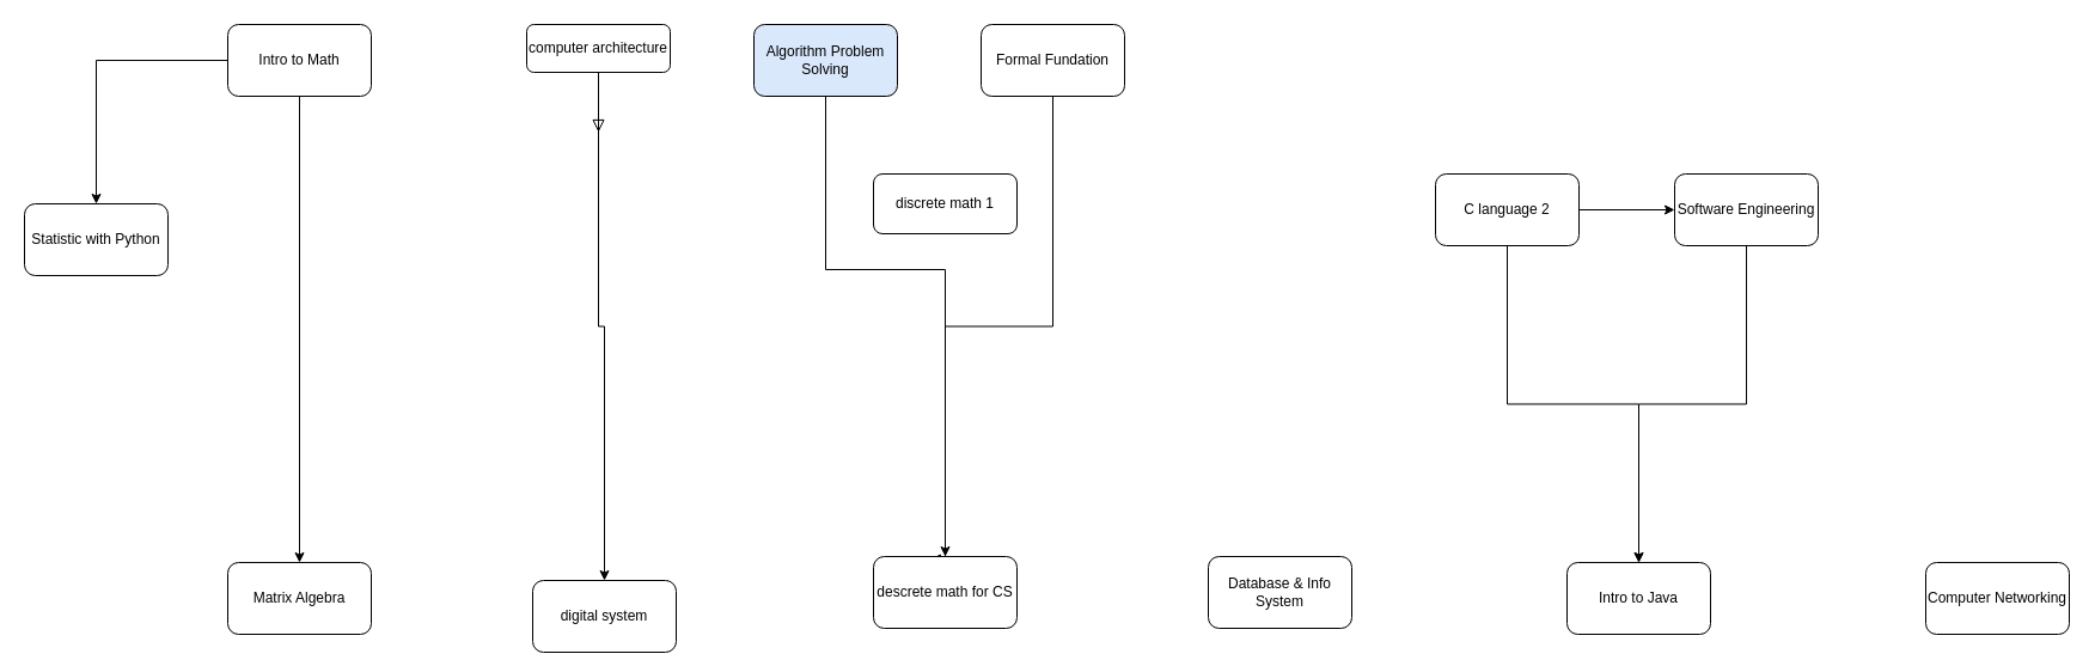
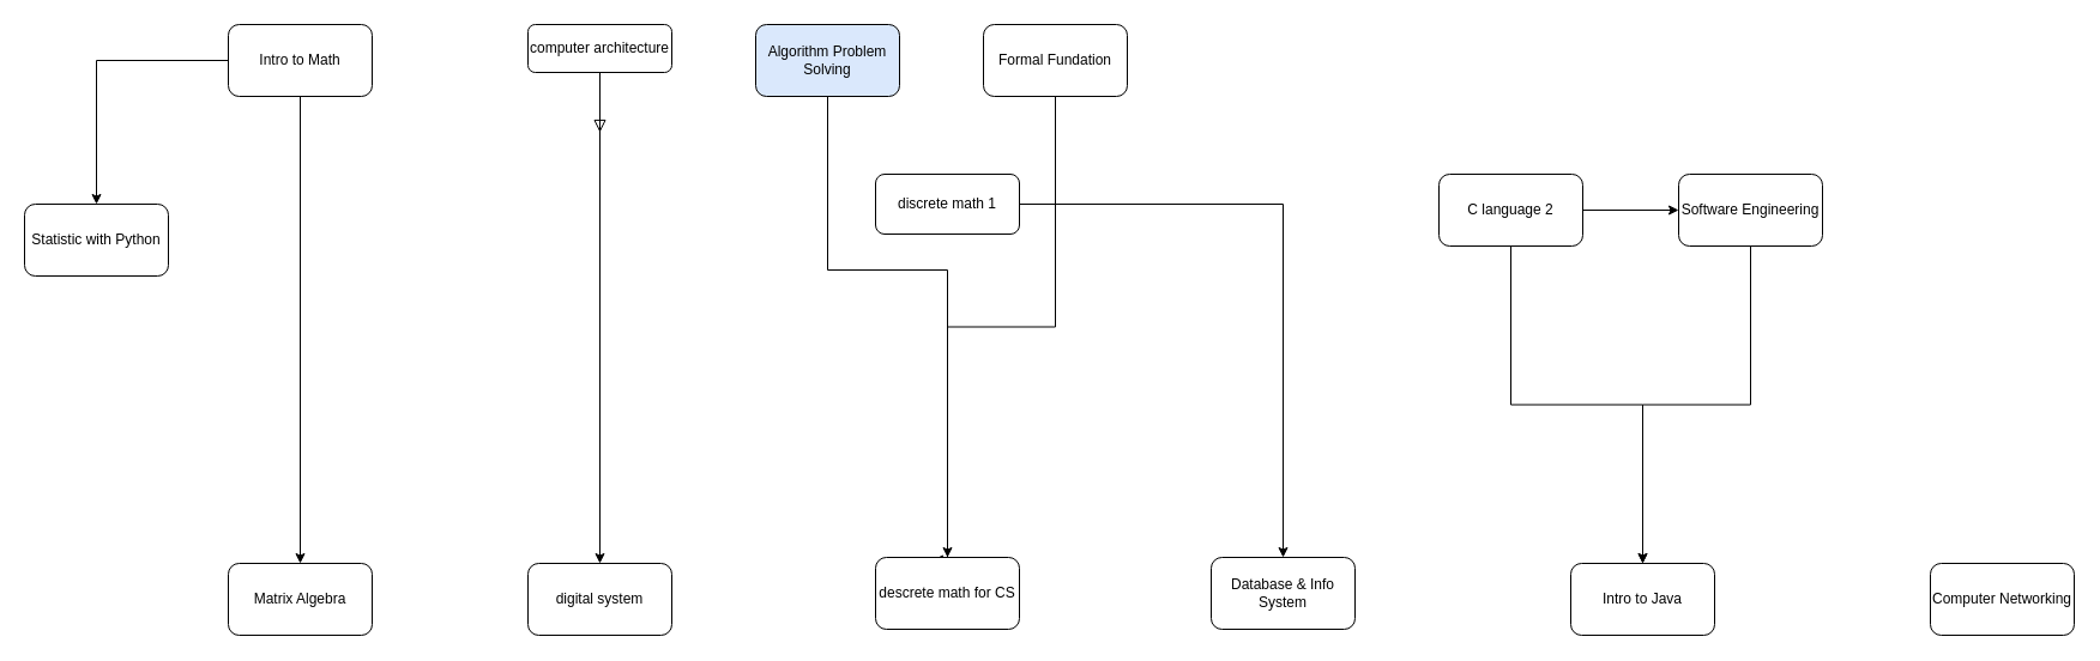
  <mxCell id="0" />
  <mxCell id="1" parent="0" />
  <mxCell id="2" value="" style="rounded=0;html=1;jettySize=auto;orthogonalLoop=1;fontSize=11;endArrow=block;endFill=0;endSize=8;strokeWidth=1;shadow=0;labelBackgroundColor=none;edgeStyle=orthogonalEdgeStyle;" parent="1" source="4" edge="1"><mxGeometry relative="1" as="geometry"><mxPoint x="500" y="110" as="targetPoint" /></mxGeometry></mxCell>
  <mxCell id="3" value="" style="edgeStyle=orthogonalEdgeStyle;rounded=0;orthogonalLoop=1;jettySize=auto;html=1;" edge="1" parent="1" source="4" target="5"><mxGeometry relative="1" as="geometry" /></mxCell>
  <mxCell id="4" value="computer architecture" style="rounded=1;whiteSpace=wrap;html=1;fontSize=12;glass=0;strokeWidth=1;shadow=0;" parent="1" vertex="1"><mxGeometry x="440" y="20" width="120" height="40" as="geometry" /></mxCell>
- <mxCell id="5" value="digital system" style="whiteSpace=wrap;html=1;rounded=1;glass=0;strokeWidth=1;shadow=0;" vertex="1" parent="1"><mxGeometry x="445" y="485" width="120" height="60" as="geometry" /></mxCell>
+ <mxCell id="5" value="digital system" style="whiteSpace=wrap;html=1;rounded=1;glass=0;strokeWidth=1;shadow=0;" vertex="1" parent="1"><mxGeometry x="440" y="470" width="120" height="60" as="geometry" /></mxCell>
  <mxCell id="6" style="edgeStyle=orthogonalEdgeStyle;rounded=0;orthogonalLoop=1;jettySize=auto;html=1;exitX=0.5;exitY=1;exitDx=0;exitDy=0;entryX=0.4;entryY=0.033;entryDx=0;entryDy=0;entryPerimeter=0;" edge="1" parent="1" source="7" target="10"><mxGeometry relative="1" as="geometry"><mxPoint x="680" y="110" as="targetPoint" /><Array as="points"><mxPoint x="690" y="225" /><mxPoint x="790" y="225" /><mxPoint x="790" y="467" /></Array></mxGeometry></mxCell>
  <mxCell id="7" value="Algorithm Problem Solving" style="rounded=1;whiteSpace=wrap;html=1;fillColor=#dae8fc;" vertex="1" parent="1"><mxGeometry x="630" y="20" width="120" height="60" as="geometry" /></mxCell>
  <mxCell id="8" style="edgeStyle=orthogonalEdgeStyle;rounded=0;orthogonalLoop=1;jettySize=auto;html=1;entryX=0.5;entryY=0;entryDx=0;entryDy=0;" edge="1" parent="1" source="9" target="10"><mxGeometry relative="1" as="geometry" /></mxCell>
  <mxCell id="9" value="Formal Fundation" style="rounded=1;whiteSpace=wrap;html=1;" vertex="1" parent="1"><mxGeometry x="820" y="20" width="120" height="60" as="geometry" /></mxCell>
  <mxCell id="10" value="descrete math for CS" style="rounded=1;whiteSpace=wrap;html=1;" vertex="1" parent="1"><mxGeometry x="730" y="465" width="120" height="60" as="geometry" /></mxCell>
+ <mxCell id="11" style="edgeStyle=orthogonalEdgeStyle;rounded=0;orthogonalLoop=1;jettySize=auto;html=1;exitX=1;exitY=0.5;exitDx=0;exitDy=0;entryX=0.5;entryY=0;entryDx=0;entryDy=0;" edge="1" parent="1" source="12" target="25"><mxGeometry relative="1" as="geometry" /></mxCell>
  <mxCell id="12" value="discrete math 1" style="rounded=1;whiteSpace=wrap;html=1;" vertex="1" parent="1"><mxGeometry x="730" y="145" width="120" height="50" as="geometry" /></mxCell>
  <mxCell id="13" value="" style="edgeStyle=orthogonalEdgeStyle;rounded=0;orthogonalLoop=1;jettySize=auto;html=1;" edge="1" parent="1" source="15" target="17"><mxGeometry relative="1" as="geometry" /></mxCell>
  <mxCell id="14" style="edgeStyle=orthogonalEdgeStyle;rounded=0;orthogonalLoop=1;jettySize=auto;html=1;" edge="1" parent="1" source="15" target="18"><mxGeometry relative="1" as="geometry" /></mxCell>
  <mxCell id="15" value="C language 2" style="whiteSpace=wrap;html=1;rounded=1;" vertex="1" parent="1"><mxGeometry x="1200" y="145" width="120" height="60" as="geometry" /></mxCell>
  <mxCell id="16" value="" style="edgeStyle=orthogonalEdgeStyle;rounded=0;orthogonalLoop=1;jettySize=auto;html=1;" edge="1" parent="1" source="17" target="18"><mxGeometry relative="1" as="geometry" /></mxCell>
  <mxCell id="17" value="Software Engineering" style="whiteSpace=wrap;html=1;rounded=1;" vertex="1" parent="1"><mxGeometry x="1400" y="145" width="120" height="60" as="geometry" /></mxCell>
  <mxCell id="18" value="Intro to Java" style="whiteSpace=wrap;html=1;rounded=1;" vertex="1" parent="1"><mxGeometry x="1310" y="470" width="120" height="60" as="geometry" /></mxCell>
  <mxCell id="19" value="" style="edgeStyle=orthogonalEdgeStyle;rounded=0;orthogonalLoop=1;jettySize=auto;html=1;" edge="1" parent="1" source="21" target="22"><mxGeometry relative="1" as="geometry" /></mxCell>
  <mxCell id="20" value="" style="edgeStyle=orthogonalEdgeStyle;rounded=0;orthogonalLoop=1;jettySize=auto;html=1;" edge="1" parent="1" source="21" target="23"><mxGeometry relative="1" as="geometry" /></mxCell>
  <mxCell id="21" value="Intro to Math" style="rounded=1;whiteSpace=wrap;html=1;" vertex="1" parent="1"><mxGeometry x="190" y="20" width="120" height="60" as="geometry" /></mxCell>
  <mxCell id="22" value="Statistic with Python" style="whiteSpace=wrap;html=1;rounded=1;" vertex="1" parent="1"><mxGeometry x="20" y="170" width="120" height="60" as="geometry" /></mxCell>
  <mxCell id="23" value="Matrix Algebra" style="whiteSpace=wrap;html=1;rounded=1;" vertex="1" parent="1"><mxGeometry x="190" y="470" width="120" height="60" as="geometry" /></mxCell>
  <mxCell id="24" value="Computer Networking" style="rounded=1;whiteSpace=wrap;html=1;" vertex="1" parent="1"><mxGeometry x="1610" y="470" width="120" height="60" as="geometry" /></mxCell>
  <mxCell id="25" value="Database &amp;amp; Info System" style="rounded=1;whiteSpace=wrap;html=1;" vertex="1" parent="1"><mxGeometry x="1010" y="465" width="120" height="60" as="geometry" /></mxCell>
